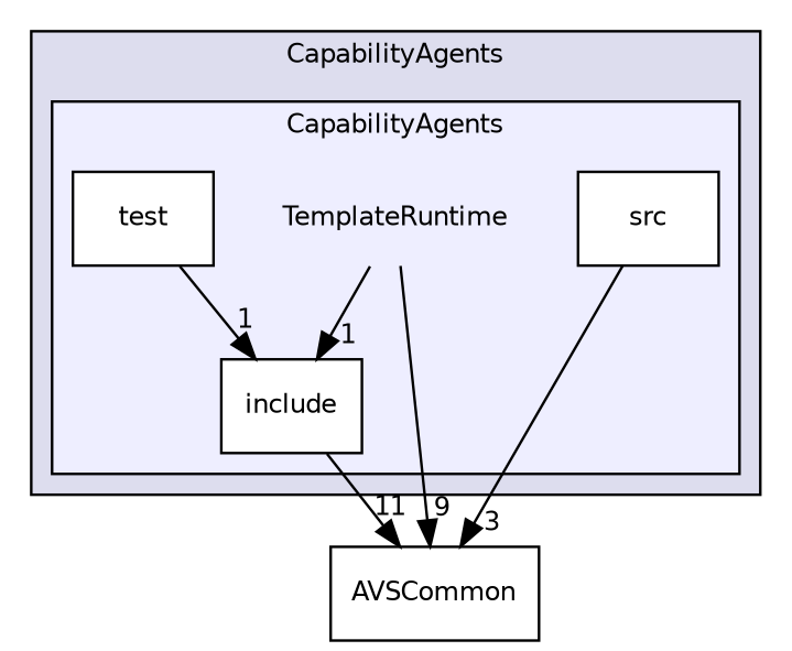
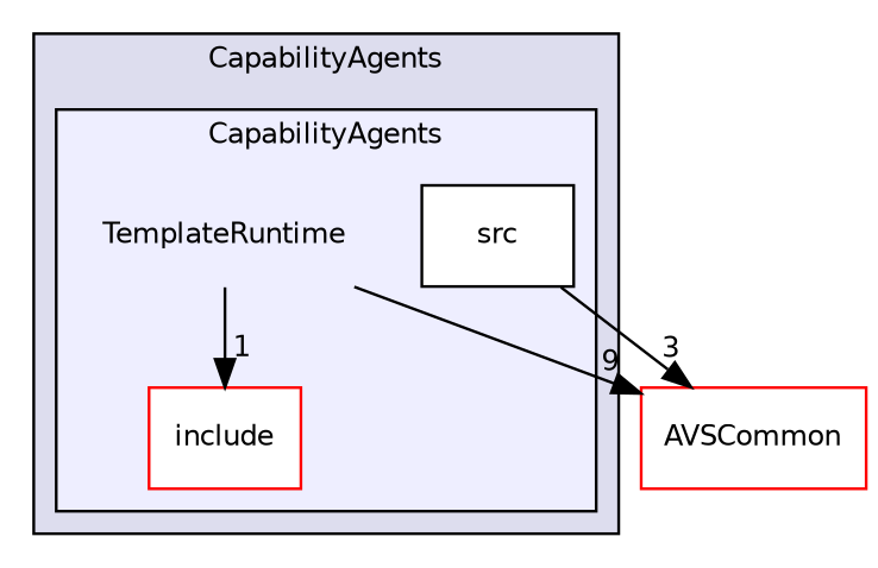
  digraph {
    compound=true
    node [fontname=Helvetica fontsize=10 shape=box color=red fillcolor=white style=filled]
    edge [headlabel=1 labeldistance=1.5 labelfontname=Helvetica labelfontsize=10]
    n1 [label=TemplateRuntime shape=plaintext color="" fillcolor="" style=""]
-   n2 [color=black label=include]
+   n2 [label=include]
    n3 [color=black label=src]
-   n4 [color=black label=test]
-   n5 [color=black label=AVSCommon]
+   n5 [label=AVSCommon]
    subgraph cluster_1 {
      bgcolor="#ddddee"
      fontname=Helvetica
      fontsize=10
      label=CapabilityAgents
      pencolor=black
      subgraph cluster_2 {
        bgcolor="#eeeeff"
        fontname=Helvetica
        fontsize=10
        label=CapabilityAgents
        pencolor=black
        n1
        n2
        n3
-       n4
      }
    }
    n1 -> n2
    n1 -> n5 [headlabel=9]
-   n2 -> n5 [headlabel=11]
    n3 -> n5 [headlabel=3]
-   n4 -> n2
  }
